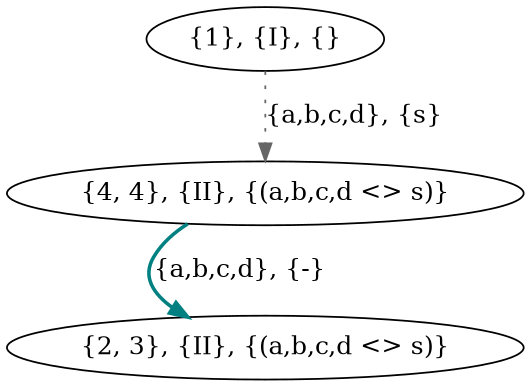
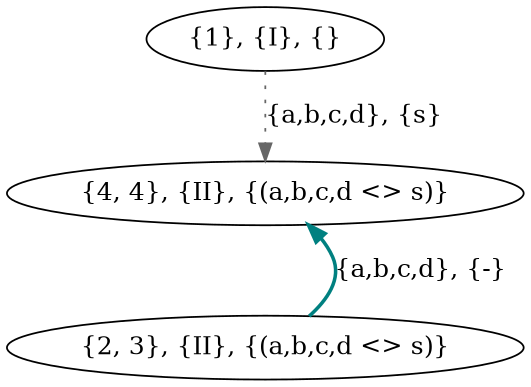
  digraph {
    edge [gp1="a,b,c,d"]
    "{1}, {I}, {}"
    "{4, 4}, {II}, {(a,b,c,d <> s)}"
    "{2, 3}, {II}, {(a,b,c,d <> s)}"
    "{1}, {I}, {}" -> "{4, 4}, {II}, {(a,b,c,d <> s)}" [color=gray40 gp2=s label="{a,b,c,d}, {s}" style=dotted]
-   "{4, 4}, {II}, {(a,b,c,d <> s)}" -> "{2, 3}, {II}, {(a,b,c,d <> s)}" [color=teal gp2="-" label="{a,b,c,d}, {-}" style=bold]
+   "{2, 3}, {II}, {(a,b,c,d <> s)}" -> "{4, 4}, {II}, {(a,b,c,d <> s)}" [color=teal gp2="-" label="{a,b,c,d}, {-}" style=bold]
  }
